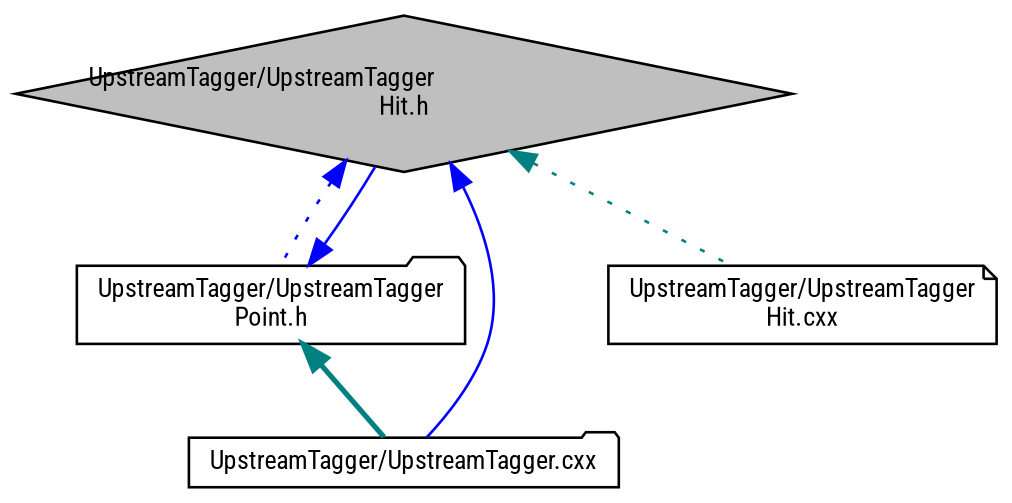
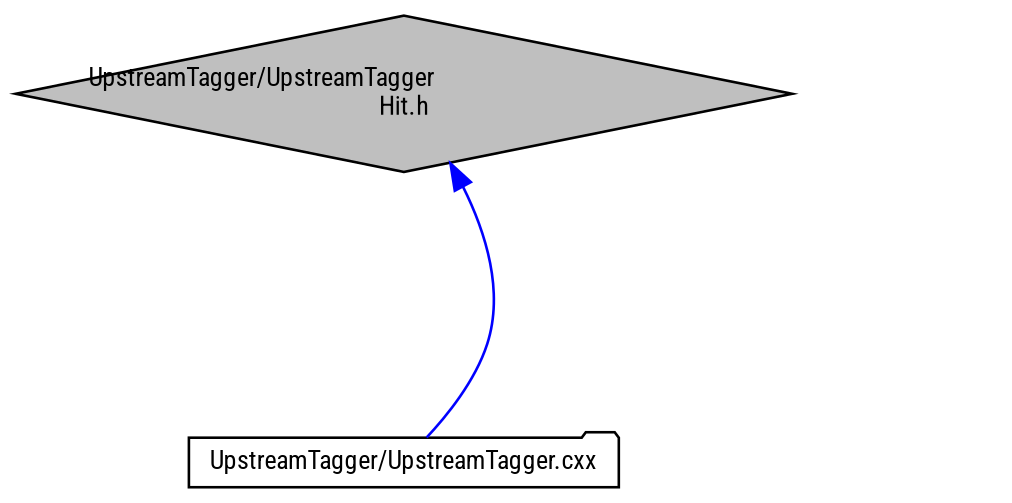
  digraph {
    fontname="Roboto Condensed"
    node [color=black fillcolor=white fontname="Roboto Condensed" fontsize=10 shape=folder style=filled]
    edge [color=blue dir=back fontname="Roboto Condensed" fontsize=10 labelfontname=Helvetica labelfontsize=10 style=dotted]
    n1 [fillcolor=grey75 fontcolor=black height=0.2 label="UpstreamTagger/UpstreamTagger\lHit.h" shape=diamond width=0.4]
-   n2 [height=0.2 label="UpstreamTagger/UpstreamTagger\lPoint.h" width=0.4]
    n3 [height=0.2 label="UpstreamTagger/UpstreamTagger.cxx" width=0.4]
-   n4 [height=0.2 label="UpstreamTagger/UpstreamTagger\lHit.cxx" shape=note width=0.4]
-   n1 -> n2
    n1 -> n3 [style=solid]
-   n1 -> n4 [color=teal]
-   n2 -> n1 [style=solid]
-   n2 -> n3 [color=teal style=bold]
  }
